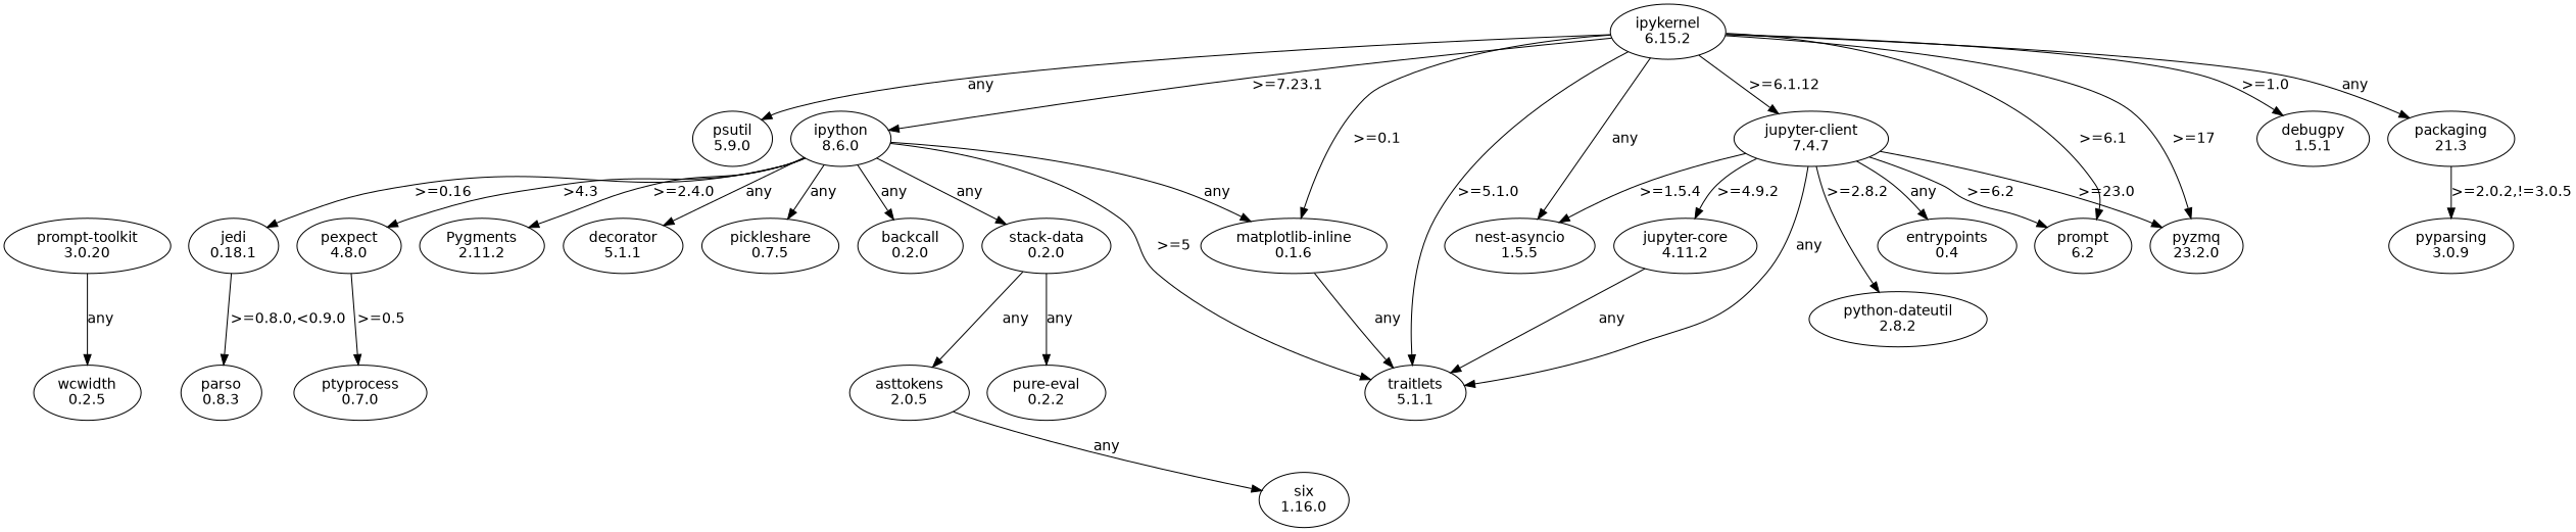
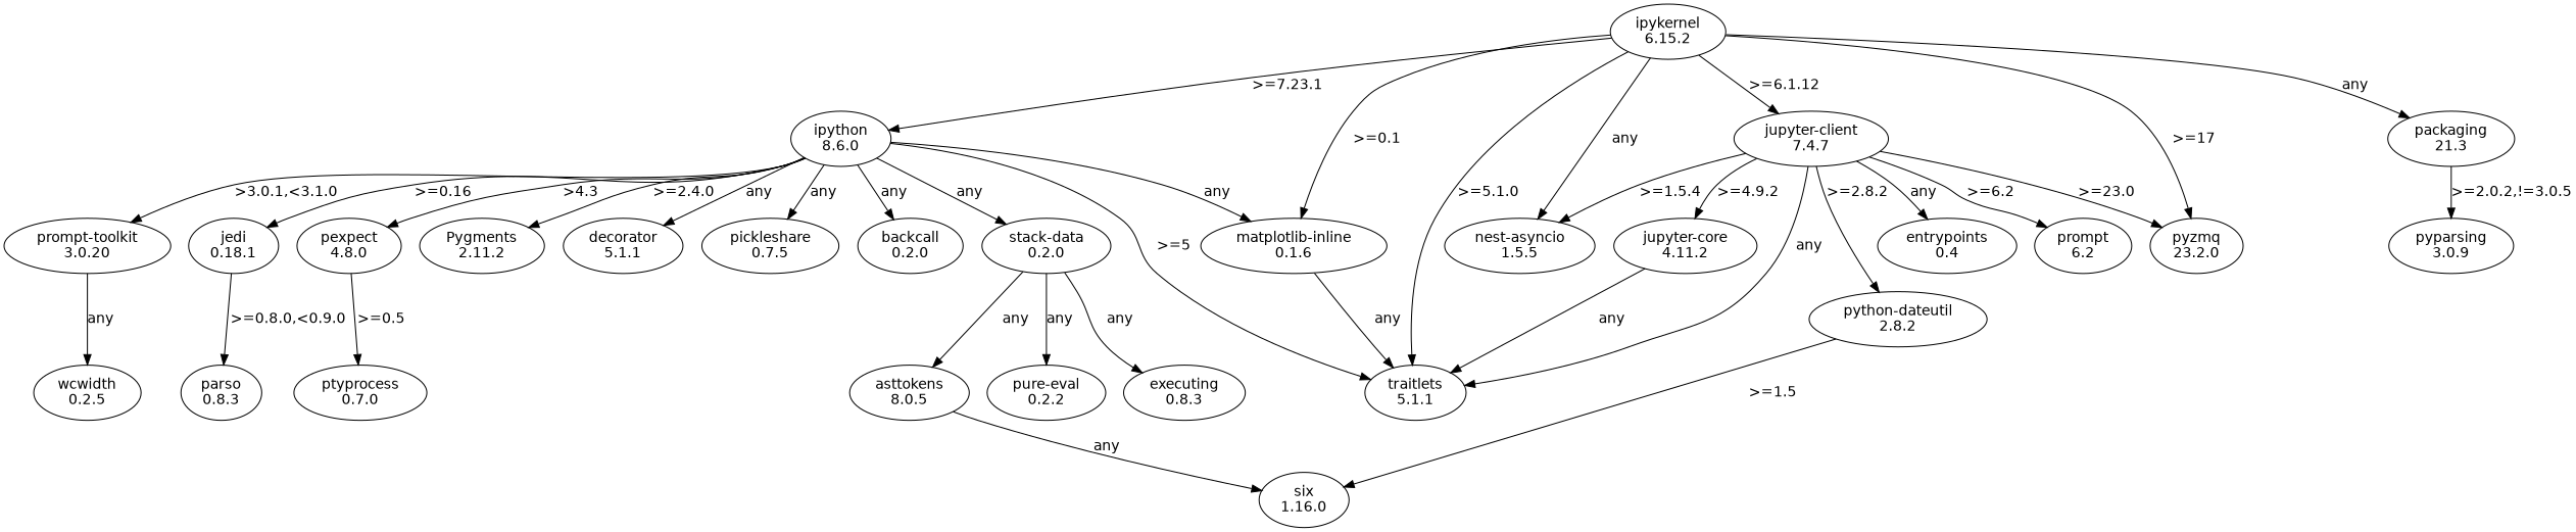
  digraph {
    fontname="DejaVu Sans"
    node [fontname="DejaVu Sans"]
    edge [fontname="DejaVu Sans"]
    n1 [label="ipykernel\n6.15.2"]
-   n2 [label="psutil\n5.9.0"]
    n3 [label="nest-asyncio\n1.5.5"]
    n4 [label="ipython\n8.6.0"]
    n5 [label="jupyter-client\n7.4.7"]
-   n6 [label="debugpy\n1.5.1"]
    n7 [label="matplotlib-inline\n0.1.6"]
    n8 [label="packaging\n21.3"]
    n9 [label="traitlets\n5.1.1"]
    n10 [label="prompt\n6.2"]
    n11 [label="pyzmq\n23.2.0"]
    n12 [label="jedi\n0.18.1"]
    n13 [label="Pygments\n2.11.2"]
    n14 [label="decorator\n5.1.1"]
    n15 [label="pexpect\n4.8.0"]
    n16 [label="stack-data\n0.2.0"]
    n17 [label="pickleshare\n0.7.5"]
    n18 [label="backcall\n0.2.0"]
    n19 [label="prompt-toolkit\n3.0.20"]
    n20 [label="entrypoints\n0.4"]
    n21 [label="python-dateutil\n2.8.2"]
    n22 [label="jupyter-core\n4.11.2"]
    n23 [label="pyparsing\n3.0.9"]
    n24 [label="parso\n0.8.3"]
    n25 [label="ptyprocess\n0.7.0"]
-   n26 [label="asttokens\n2.0.5"]
+   n26 [label="asttokens\n8.0.5"]
    n27 [label="pure-eval\n0.2.2"]
+   n28 [label="executing\n0.8.3"]
    n29 [label="wcwidth\n0.2.5"]
    n30 [label="six\n1.16.0"]
-   n1 -> n2 [label=any]
    n1 -> n3 [label=any]
    n1 -> n4 [label=">=7.23.1"]
    n1 -> n5 [label=">=6.1.12"]
-   n1 -> n6 [label=">=1.0"]
    n1 -> n7 [label=">=0.1"]
    n1 -> n8 [label=any]
    n1 -> n9 [label=">=5.1.0"]
-   n1 -> n10 [label=">=6.1"]
    n1 -> n11 [label=">=17"]
    n4 -> n7 [label=any]
    n4 -> n9 [label=">=5"]
    n4 -> n12 [label=">=0.16"]
    n4 -> n13 [label=">=2.4.0"]
    n4 -> n14 [label=any]
    n4 -> n15 [label=">4.3"]
    n4 -> n16 [label=any]
    n4 -> n17 [label=any]
    n4 -> n18 [label=any]
+   n4 -> n19 [label=">3.0.1,<3.1.0"]
    n5 -> n3 [label=">=1.5.4"]
    n5 -> n9 [label=any]
    n5 -> n10 [label=">=6.2"]
    n5 -> n11 [label=">=23.0"]
    n5 -> n20 [label=any]
    n5 -> n21 [label=">=2.8.2"]
    n5 -> n22 [label=">=4.9.2"]
    n7 -> n9 [label=any]
    n8 -> n23 [label=">=2.0.2,!=3.0.5"]
    n12 -> n24 [label=">=0.8.0,<0.9.0"]
    n15 -> n25 [label=">=0.5"]
    n16 -> n26 [label=any]
    n16 -> n27 [label=any]
+   n16 -> n28 [label=any]
    n19 -> n29 [label=any]
+   n21 -> n30 [label=">=1.5"]
    n22 -> n9 [label=any]
    n26 -> n30 [label=any]
  }
